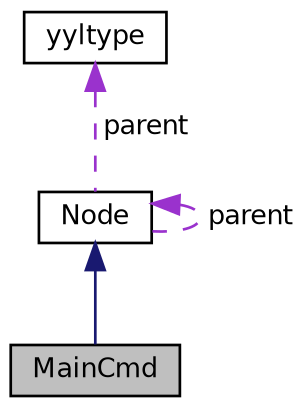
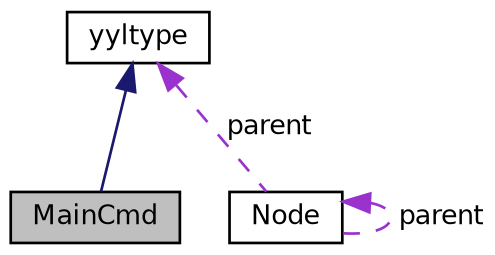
  digraph {
    fontname="DejaVu Sans"
    node [color=black fillcolor=white fontname="DejaVu Sans" fontsize=10 shape=record style=filled]
    edge [color=darkorchid3 dir=back fontname="DejaVu Sans" fontsize=10 labelfontname=Helvetica labelfontsize=10 style=dashed]
    n1 [fillcolor=grey75 fontcolor=black height=0.2 label=MainCmd width=0.4]
    n2 [height=0.2 label="Node" width=0.4]
    n3 [height=0.2 label=yyltype width=0.4]
-   n2 -> n1 [color=midnightblue style=solid]
+   n3 -> n1 [color=midnightblue style=solid]
    n2 -> n2 [label=" parent"]
    n3 -> n2 [label=" parent"]
  }
